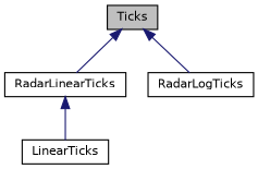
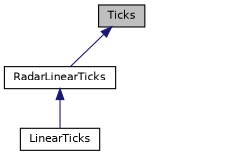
  digraph {
    node [color=black fillcolor=white fontname=Helvetica fontsize=10 shape=record style=filled]
    edge [color=midnightblue dir=back fontname=Helvetica fontsize=10 labelfontname=Helvetica labelfontsize=10 style=solid]
    n1 [fillcolor=grey75 fontcolor=black height=0.2 label=Ticks width=0.4]
    n2 [height=0.2 label=RadarLinearTicks width=0.4]
-   n3 [height=0.2 label=RadarLogTicks width=0.4]
    n4 [height=0.2 label=LinearTicks width=0.4]
    n1 -> n2
-   n1 -> n3
    n2 -> n4
  }
